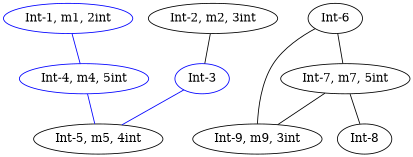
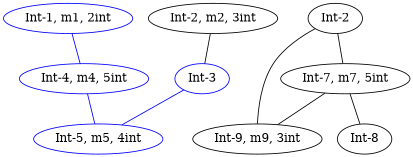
  strict graph {
    node [color=black]
    edge [color=black]
    n1 [color=blue label="Int-1, m1, 2int"]
    n2 [color=blue label="Int-4, m4, 5int"]
    n3 [label="Int-2, m2, 3int"]
    n4 [color=blue label="Int-3"]
-   n5 [label="Int-5, m5, 4int"]
-   n6 [label="Int-6"]
+   n5 [color=blue label="Int-5, m5, 4int"]
+   n6 [label="Int-2"]
    n7 [label="Int-7, m7, 5int"]
    n8 [label="Int-9, m9, 3int"]
    n9 [label="Int-8"]
    n1 -- n2 [color=blue]
    n2 -- n5 [color=blue]
    n3 -- n4
    n4 -- n5 [color=blue]
    n6 -- n7
    n6 -- n8
    n7 -- n8
    n7 -- n9
  }
